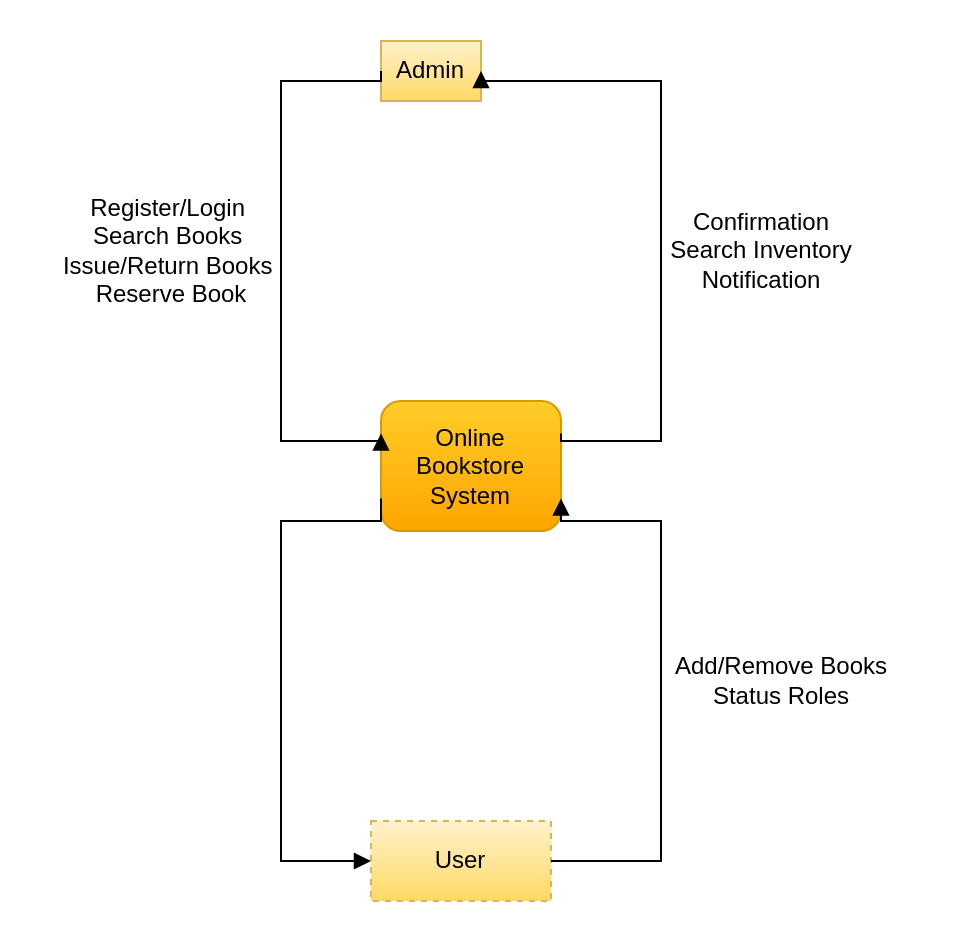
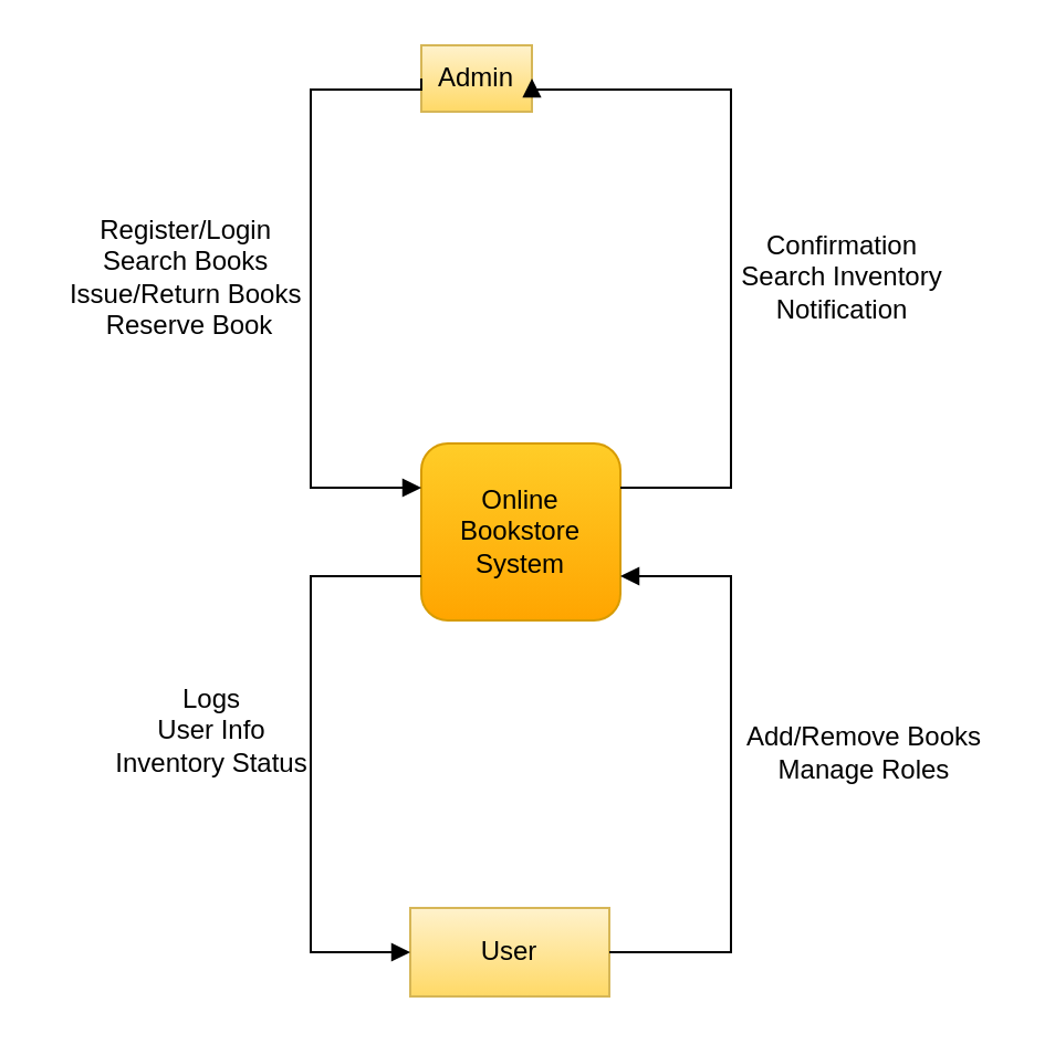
  <mxCell id="0" />
  <mxCell id="1" parent="0" />
- <mxCell id="2" value="User" style="rounded=0;whiteSpace=wrap;html=1;fillColor=#fff2cc;gradientColor=#ffd966;strokeColor=#d6b656;dashed=1;" parent="1" vertex="1"><mxGeometry x="185" y="410" width="90" height="40" as="geometry" /></mxCell>
- <mxCell id="3" value="Online Bookstore System" style="rounded=1;whiteSpace=wrap;html=1;fillColor=#ffcd28;gradientColor=#ffa500;strokeColor=#d79b00;" parent="1" vertex="1"><mxGeometry x="190" y="200" width="90" height="65" as="geometry" /></mxCell>
+ <mxCell id="2" value="User" style="rounded=0;whiteSpace=wrap;html=1;fillColor=#fff2cc;gradientColor=#ffd966;strokeColor=#d6b656;" parent="1" vertex="1"><mxGeometry x="185" y="410" width="90" height="40" as="geometry" /></mxCell>
+ <mxCell id="3" value="Online Bookstore System" style="rounded=1;whiteSpace=wrap;html=1;fillColor=#ffcd28;gradientColor=#ffa500;strokeColor=#d79b00;" parent="1" vertex="1"><mxGeometry x="190" y="200" width="90" height="80" as="geometry" /></mxCell>
  <mxCell id="4" value="Admin" style="rounded=0;whiteSpace=wrap;html=1;fillColor=#fff2cc;gradientColor=#ffd966;strokeColor=#d6b656;" parent="1" vertex="1"><mxGeometry x="190" y="20" width="50" height="30" as="geometry" /></mxCell>
  <mxCell id="5" value="" style="endArrow=none;html=1;rounded=0;entryX=0;entryY=0.5;entryDx=0;entryDy=0;exitX=0;exitY=0.25;exitDx=0;exitDy=0;edgeStyle=orthogonalEdgeStyle;startArrow=block;startFill=1;" parent="1" source="3" target="4" edge="1"><mxGeometry width="50" height="50" relative="1" as="geometry"><mxPoint x="50" y="180" as="sourcePoint" /><mxPoint x="100" y="130" as="targetPoint" /><Array as="points"><mxPoint x="140" y="220" /><mxPoint x="140" y="40" /></Array></mxGeometry></mxCell>
  <mxCell id="6" value="Register/Login&amp;nbsp;&lt;div&gt;Search Books&amp;nbsp;&lt;div&gt;Issue/Return Books&amp;nbsp;&lt;div&gt;Reserve Book&lt;/div&gt;&lt;/div&gt;&lt;/div&gt;" style="text;html=1;align=center;verticalAlign=middle;resizable=0;points=[];autosize=1;strokeColor=none;fillColor=none;" parent="1" vertex="1"><mxGeometry x="20" y="90" width="130" height="70" as="geometry" /></mxCell>
  <mxCell id="7" value="" style="endArrow=block;html=1;rounded=0;entryX=1;entryY=0.5;entryDx=0;entryDy=0;exitX=1;exitY=0.25;exitDx=0;exitDy=0;edgeStyle=orthogonalEdgeStyle;endFill=1;" parent="1" source="3" target="4" edge="1"><mxGeometry width="50" height="50" relative="1" as="geometry"><mxPoint x="240" y="190" as="sourcePoint" /><mxPoint x="290" y="140" as="targetPoint" /><Array as="points"><mxPoint x="330" y="220" /><mxPoint x="330" y="40" /></Array></mxGeometry></mxCell>
  <mxCell id="8" value="Confirmation&lt;div&gt;Search Inventory&lt;/div&gt;&lt;div&gt;Notification&lt;/div&gt;" style="text;html=1;align=center;verticalAlign=middle;resizable=0;points=[];autosize=1;strokeColor=none;fillColor=none;" parent="1" vertex="1"><mxGeometry x="330" y="95" width="100" height="60" as="geometry" /></mxCell>
  <mxCell id="9" value="" style="endArrow=none;html=1;rounded=0;entryX=0;entryY=0.75;entryDx=0;entryDy=0;exitX=0;exitY=0.5;exitDx=0;exitDy=0;edgeStyle=orthogonalEdgeStyle;startArrow=block;startFill=1;" parent="1" source="2" target="3" edge="1"><mxGeometry width="50" height="50" relative="1" as="geometry"><mxPoint x="160" y="390" as="sourcePoint" /><mxPoint x="210" y="340" as="targetPoint" /><Array as="points"><mxPoint x="140" y="430" /><mxPoint x="140" y="260" /></Array></mxGeometry></mxCell>
  <mxCell id="10" value="" style="endArrow=block;html=1;rounded=0;entryX=1;entryY=0.75;entryDx=0;entryDy=0;exitX=1;exitY=0.5;exitDx=0;exitDy=0;edgeStyle=orthogonalEdgeStyle;endFill=1;" parent="1" source="2" target="3" edge="1"><mxGeometry width="50" height="50" relative="1" as="geometry"><mxPoint x="190" y="390" as="sourcePoint" /><mxPoint x="240" y="340" as="targetPoint" /><Array as="points"><mxPoint x="330" y="430" /><mxPoint x="330" y="260" /></Array></mxGeometry></mxCell>
- <mxCell id="12" value="Add/Remove Books&lt;div&gt;Status Roles&lt;/div&gt;" style="text;html=1;align=center;verticalAlign=middle;resizable=0;points=[];autosize=1;strokeColor=none;fillColor=none;" parent="1" vertex="1"><mxGeometry x="325" y="320" width="130" height="40" as="geometry" /></mxCell>
+ <mxCell id="11" value="Logs&lt;div&gt;User Info&lt;/div&gt;&lt;div&gt;Inventory Status&lt;/div&gt;" style="text;html=1;align=center;verticalAlign=middle;resizable=0;points=[];autosize=1;strokeColor=none;fillColor=none;" parent="1" vertex="1"><mxGeometry x="40" y="300" width="110" height="60" as="geometry" /></mxCell>
+ <mxCell id="12" value="Add/Remove Books&lt;div&gt;Manage Roles&lt;/div&gt;" style="text;html=1;align=center;verticalAlign=middle;resizable=0;points=[];autosize=1;strokeColor=none;fillColor=none;" parent="1" vertex="1"><mxGeometry x="325" y="320" width="130" height="40" as="geometry" /></mxCell>
